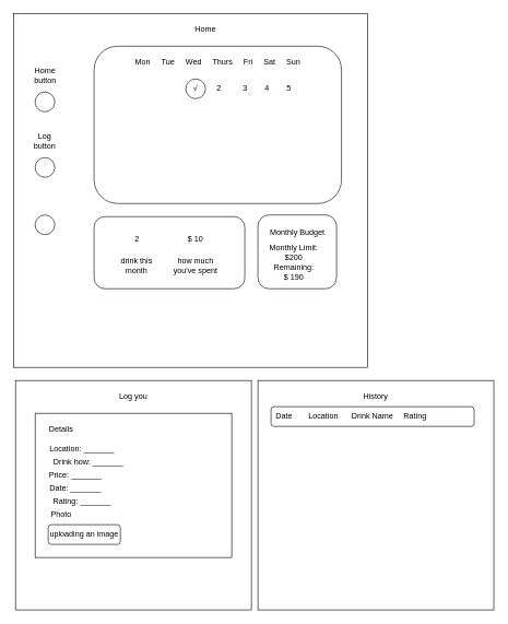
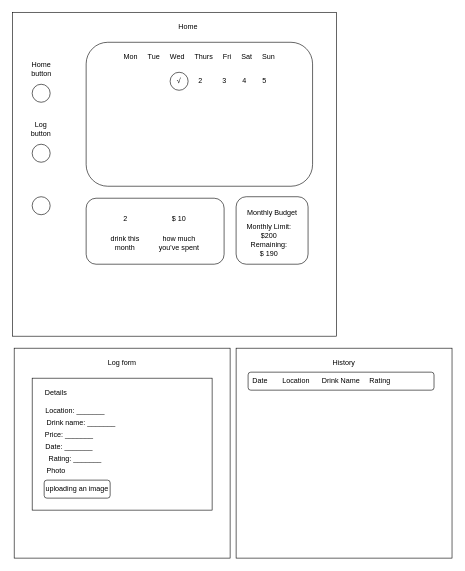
  <mxCell id="0" />
  <mxCell id="1" parent="0" />
  <mxCell id="2" value="" style="whiteSpace=wrap;html=1;aspect=fixed;" vertex="1" parent="1"><mxGeometry x="20.5" y="20" width="540" height="540" as="geometry" /></mxCell>
  <mxCell id="3" value="" style="ellipse;whiteSpace=wrap;html=1;aspect=fixed;" vertex="1" parent="1"><mxGeometry x="53" y="140" width="30" height="30" as="geometry" /></mxCell>
  <mxCell id="4" value="" style="ellipse;whiteSpace=wrap;html=1;aspect=fixed;" vertex="1" parent="1"><mxGeometry x="53" y="240" width="30" height="30" as="geometry" /></mxCell>
  <mxCell id="5" value="Home&lt;br&gt;button" style="text;html=1;strokeColor=none;fillColor=none;align=center;verticalAlign=middle;whiteSpace=wrap;rounded=0;" vertex="1" parent="1"><mxGeometry x="20.5" y="100" width="95" height="30" as="geometry" /></mxCell>
  <mxCell id="6" value="Log&lt;br&gt;button" style="text;html=1;strokeColor=none;fillColor=none;align=center;verticalAlign=middle;whiteSpace=wrap;rounded=0;" vertex="1" parent="1"><mxGeometry x="38" y="200" width="60" height="30" as="geometry" /></mxCell>
  <mxCell id="7" value="" style="rounded=1;whiteSpace=wrap;html=1;" vertex="1" parent="1"><mxGeometry x="143" y="70" width="377.5" height="240" as="geometry" /></mxCell>
  <mxCell id="8" value="Mon&amp;nbsp; &amp;nbsp; &amp;nbsp;Tue&amp;nbsp; &amp;nbsp; &amp;nbsp;Wed&amp;nbsp; &amp;nbsp; &amp;nbsp;Thurs&amp;nbsp; &amp;nbsp; &amp;nbsp;Fri&amp;nbsp; &amp;nbsp; &amp;nbsp;Sat&amp;nbsp; &amp;nbsp; &amp;nbsp;Sun" style="text;html=1;strokeColor=none;fillColor=none;align=center;verticalAlign=middle;whiteSpace=wrap;rounded=0;" vertex="1" parent="1"><mxGeometry x="141.75" y="80" width="380" height="30" as="geometry" /></mxCell>
  <mxCell id="9" value="&amp;nbsp; &amp;nbsp; &amp;nbsp; &amp;nbsp; &amp;nbsp; &amp;nbsp; &amp;nbsp; &amp;nbsp; &amp;nbsp; &amp;nbsp; &amp;nbsp;2&amp;nbsp; &amp;nbsp; &amp;nbsp; &amp;nbsp; &amp;nbsp; 3&amp;nbsp; &amp;nbsp; &amp;nbsp; &amp;nbsp; 4&amp;nbsp; &amp;nbsp; &amp;nbsp; &amp;nbsp; 5" style="text;html=1;strokeColor=none;fillColor=none;align=center;verticalAlign=middle;whiteSpace=wrap;rounded=0;" vertex="1" parent="1"><mxGeometry x="242" y="120" width="220" height="30" as="geometry" /></mxCell>
  <mxCell id="10" value="√" style="ellipse;whiteSpace=wrap;html=1;aspect=fixed;" vertex="1" parent="1"><mxGeometry x="283" y="120" width="30" height="30" as="geometry" /></mxCell>
  <mxCell id="11" value="" style="rounded=1;whiteSpace=wrap;html=1;" vertex="1" parent="1"><mxGeometry x="143" y="330" width="230" height="110" as="geometry" /></mxCell>
  <mxCell id="12" value="Monthly Limit: $ 100" style="text;html=1;strokeColor=none;fillColor=none;align=center;verticalAlign=middle;whiteSpace=wrap;rounded=0;" vertex="1" parent="1"><mxGeometry x="403" y="380" width="90" height="30" as="geometry" /></mxCell>
  <mxCell id="13" value="2" style="text;html=1;strokeColor=none;fillColor=none;align=center;verticalAlign=middle;whiteSpace=wrap;rounded=0;" vertex="1" parent="1"><mxGeometry x="163" y="340" width="91" height="50" as="geometry" /></mxCell>
  <mxCell id="14" value="drink this month" style="text;html=1;strokeColor=none;fillColor=none;align=center;verticalAlign=middle;whiteSpace=wrap;rounded=0;" vertex="1" parent="1"><mxGeometry x="173" y="390" width="70" height="30" as="geometry" /></mxCell>
  <mxCell id="15" value="$ 10" style="text;html=1;strokeColor=none;fillColor=none;align=center;verticalAlign=middle;whiteSpace=wrap;rounded=0;" vertex="1" parent="1"><mxGeometry x="268" y="350" width="60" height="30" as="geometry" /></mxCell>
  <mxCell id="16" value="how much you've spent" style="text;html=1;strokeColor=none;fillColor=none;align=center;verticalAlign=middle;whiteSpace=wrap;rounded=0;" vertex="1" parent="1"><mxGeometry x="263" y="390" width="70" height="30" as="geometry" /></mxCell>
  <mxCell id="17" value="" style="rounded=1;whiteSpace=wrap;html=1;" vertex="1" parent="1"><mxGeometry x="393" y="327.5" width="120" height="112.5" as="geometry" /></mxCell>
  <mxCell id="18" value="Monthly Budget" style="text;html=1;strokeColor=none;fillColor=none;align=center;verticalAlign=middle;whiteSpace=wrap;rounded=0;" vertex="1" parent="1"><mxGeometry x="390.5" y="340" width="125" height="30" as="geometry" /></mxCell>
  <mxCell id="19" value="Monthly Limit: $200" style="text;html=1;strokeColor=none;fillColor=none;align=center;verticalAlign=middle;whiteSpace=wrap;rounded=0;" vertex="1" parent="1"><mxGeometry x="403" y="370" width="90" height="30" as="geometry" /></mxCell>
  <mxCell id="20" value="Remaining: $ 190" style="text;html=1;strokeColor=none;fillColor=none;align=center;verticalAlign=middle;whiteSpace=wrap;rounded=0;" vertex="1" parent="1"><mxGeometry x="413" y="400" width="70" height="30" as="geometry" /></mxCell>
  <mxCell id="21" value="" style="rounded=0;whiteSpace=wrap;html=1;" vertex="1" parent="1"><mxGeometry x="23" y="580" width="360" height="350" as="geometry" /></mxCell>
  <mxCell id="22" value="" style="ellipse;whiteSpace=wrap;html=1;aspect=fixed;" vertex="1" parent="1"><mxGeometry x="53" y="327.5" width="30" height="30" as="geometry" /></mxCell>
- <mxCell id="23" value="Log you" style="text;html=1;strokeColor=none;fillColor=none;align=center;verticalAlign=middle;whiteSpace=wrap;rounded=0;" vertex="1" parent="1"><mxGeometry x="173" y="590" width="60" height="30" as="geometry" /></mxCell>
+ <mxCell id="23" value="Log form" style="text;html=1;strokeColor=none;fillColor=none;align=center;verticalAlign=middle;whiteSpace=wrap;rounded=0;" vertex="1" parent="1"><mxGeometry x="173" y="590" width="60" height="30" as="geometry" /></mxCell>
  <mxCell id="24" value="Home" style="text;html=1;strokeColor=none;fillColor=none;align=center;verticalAlign=middle;whiteSpace=wrap;rounded=0;" vertex="1" parent="1"><mxGeometry x="283" y="30" width="60" height="30" as="geometry" /></mxCell>
  <mxCell id="25" value="" style="rounded=0;whiteSpace=wrap;html=1;" vertex="1" parent="1"><mxGeometry x="393" y="580" width="360" height="350" as="geometry" /></mxCell>
  <mxCell id="26" value="History" style="text;html=1;strokeColor=none;fillColor=none;align=center;verticalAlign=middle;whiteSpace=wrap;rounded=0;" vertex="1" parent="1"><mxGeometry x="543" y="590" width="60" height="30" as="geometry" /></mxCell>
  <mxCell id="27" value="" style="rounded=1;whiteSpace=wrap;html=1;" vertex="1" parent="1"><mxGeometry x="413" y="620" width="310" height="30" as="geometry" /></mxCell>
  <mxCell id="28" value="Date" style="text;html=1;strokeColor=none;fillColor=none;align=center;verticalAlign=middle;whiteSpace=wrap;rounded=0;" vertex="1" parent="1"><mxGeometry x="403" y="620" width="60" height="30" as="geometry" /></mxCell>
  <mxCell id="29" value="Location" style="text;html=1;strokeColor=none;fillColor=none;align=center;verticalAlign=middle;whiteSpace=wrap;rounded=0;" vertex="1" parent="1"><mxGeometry x="463" y="620" width="60" height="30" as="geometry" /></mxCell>
  <mxCell id="30" value="Drink Name" style="text;html=1;strokeColor=none;fillColor=none;align=center;verticalAlign=middle;whiteSpace=wrap;rounded=0;" vertex="1" parent="1"><mxGeometry x="533" y="620" width="70" height="30" as="geometry" /></mxCell>
  <mxCell id="31" value="Rating" style="text;html=1;strokeColor=none;fillColor=none;align=center;verticalAlign=middle;whiteSpace=wrap;rounded=0;" vertex="1" parent="1"><mxGeometry x="603" y="620" width="60" height="30" as="geometry" /></mxCell>
  <mxCell id="32" value="" style="rounded=0;whiteSpace=wrap;html=1;" vertex="1" parent="1"><mxGeometry x="53" y="630" width="300" height="220" as="geometry" /></mxCell>
  <mxCell id="33" value="Details" style="text;html=1;strokeColor=none;fillColor=none;align=center;verticalAlign=middle;whiteSpace=wrap;rounded=0;" vertex="1" parent="1"><mxGeometry x="63" y="640" width="60" height="30" as="geometry" /></mxCell>
  <mxCell id="34" value="&amp;nbsp;Location: _______" style="text;html=1;strokeColor=none;fillColor=none;align=center;verticalAlign=middle;whiteSpace=wrap;rounded=0;" vertex="1" parent="1"><mxGeometry x="53" y="670" width="140" height="30" as="geometry" /></mxCell>
- <mxCell id="35" value="&amp;nbsp;Drink how: _______" style="text;html=1;strokeColor=none;fillColor=none;align=center;verticalAlign=middle;whiteSpace=wrap;rounded=0;" vertex="1" parent="1"><mxGeometry x="63" y="690" width="140" height="30" as="geometry" /></mxCell>
+ <mxCell id="35" value="&amp;nbsp;Drink name: _______" style="text;html=1;strokeColor=none;fillColor=none;align=center;verticalAlign=middle;whiteSpace=wrap;rounded=0;" vertex="1" parent="1"><mxGeometry x="63" y="690" width="140" height="30" as="geometry" /></mxCell>
  <mxCell id="36" value="&amp;nbsp;Price: _______" style="text;html=1;strokeColor=none;fillColor=none;align=center;verticalAlign=middle;whiteSpace=wrap;rounded=0;" vertex="1" parent="1"><mxGeometry x="43" y="710" width="140" height="30" as="geometry" /></mxCell>
  <mxCell id="37" value="&amp;nbsp;Date: _______" style="text;html=1;strokeColor=none;fillColor=none;align=center;verticalAlign=middle;whiteSpace=wrap;rounded=0;" vertex="1" parent="1"><mxGeometry x="43" y="730" width="140" height="30" as="geometry" /></mxCell>
  <mxCell id="38" value="&amp;nbsp;Rating: _______" style="text;html=1;strokeColor=none;fillColor=none;align=center;verticalAlign=middle;whiteSpace=wrap;rounded=0;" vertex="1" parent="1"><mxGeometry x="53" y="750" width="140" height="30" as="geometry" /></mxCell>
  <mxCell id="39" value="uploading an image" style="rounded=1;whiteSpace=wrap;html=1;" vertex="1" parent="1"><mxGeometry x="73" y="800" width="110" height="30" as="geometry" /></mxCell>
  <mxCell id="40" value="Photo" style="text;html=1;strokeColor=none;fillColor=none;align=center;verticalAlign=middle;whiteSpace=wrap;rounded=0;" vertex="1" parent="1"><mxGeometry x="63" y="770" width="60" height="30" as="geometry" /></mxCell>
